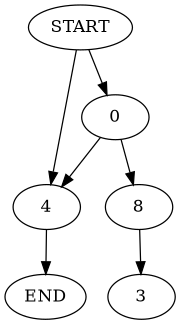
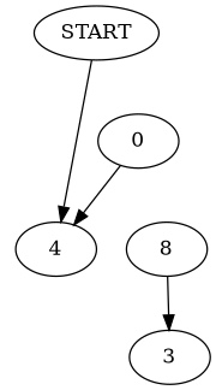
  digraph {
    n1 [label=0]
    START
    4
    n4 [label=8]
    3
-   END
    n1 -> 4
-   n1 -> n4
-   START -> n1
    START -> 4
-   4 -> END
    n4 -> 3
  }
